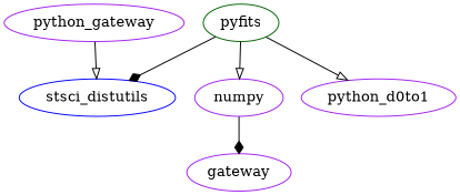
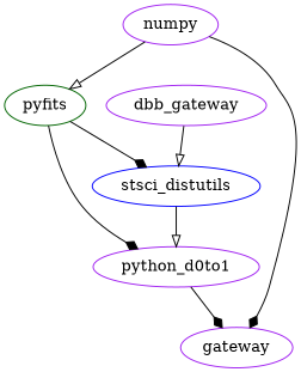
  digraph {
    node [color=purple]
    edge [arrowhead=diamond]
    stsci_distutils [color=blue]
-   dbb_gateway [label=python_gateway]
+   dbb_gateway
    pyfits [color=darkgreen]
    numpy
    n5 [label=python_d0to1]
    n6 [label=gateway]
+   stsci_distutils -> n5 [arrowhead=onormal]
    dbb_gateway -> stsci_distutils [arrowhead=onormal]
    pyfits -> stsci_distutils
-   pyfits -> numpy [arrowhead=onormal]
-   pyfits -> n5 [arrowhead=onormal]
+   numpy -> pyfits [arrowhead=onormal]
+   pyfits -> n5
    numpy -> n6
+   n5 -> n6
  }
